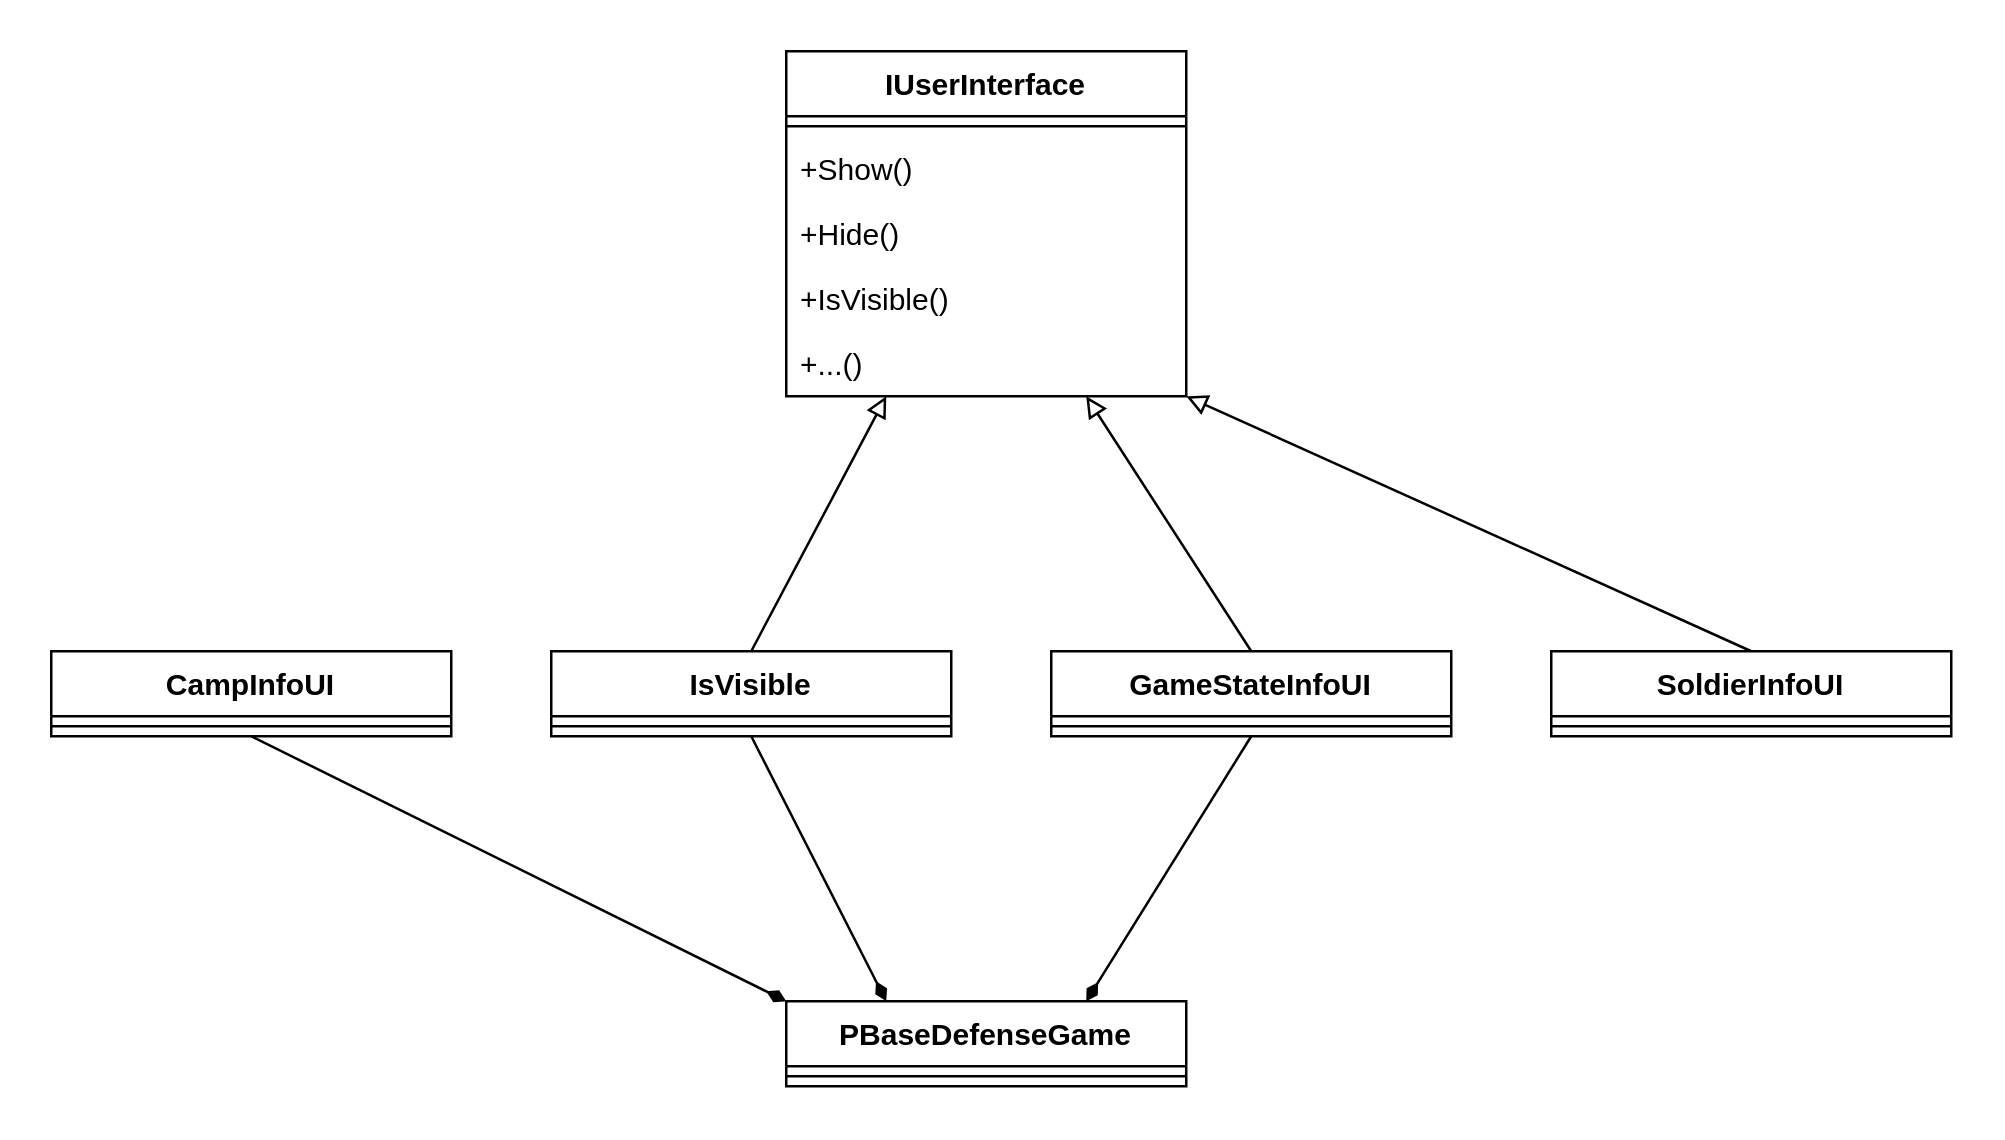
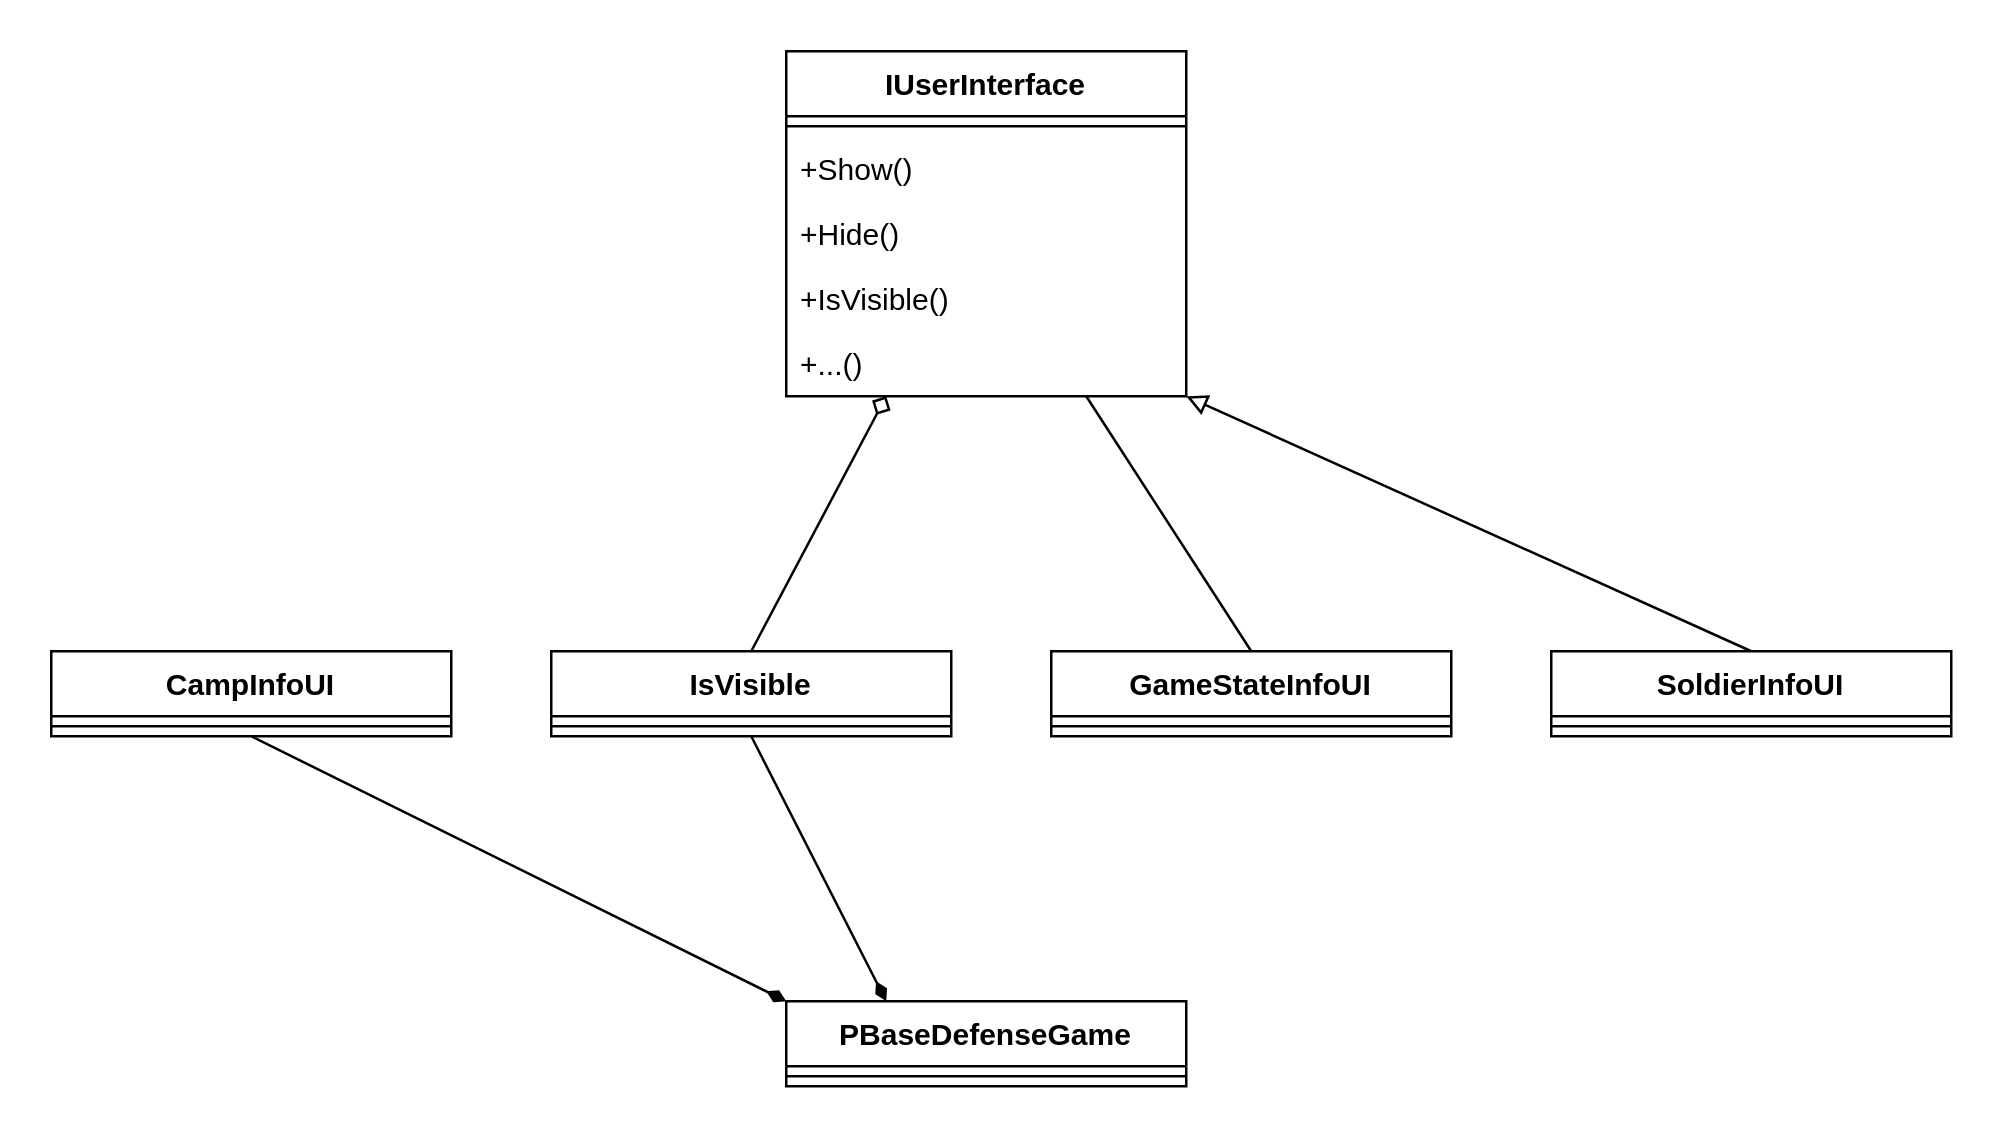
  <mxCell id="0" />
  <mxCell id="1" parent="0" />
  <mxCell id="2" value="IUserInterface" style="swimlane;fontStyle=1;align=center;verticalAlign=top;childLayout=stackLayout;horizontal=1;startSize=26;horizontalStack=0;resizeParent=1;resizeParentMax=0;resizeLast=0;collapsible=1;marginBottom=0;whiteSpace=wrap;html=1;" vertex="1" parent="1"><mxGeometry x="314" y="20" width="160" height="138" as="geometry"><mxRectangle x="334" y="200" width="120" height="30" as="alternateBounds" /></mxGeometry></mxCell>
  <mxCell id="3" value="" style="line;strokeWidth=1;fillColor=none;align=left;verticalAlign=middle;spacingTop=-1;spacingLeft=3;spacingRight=3;rotatable=0;labelPosition=right;points=[];portConstraint=eastwest;strokeColor=inherit;" vertex="1" parent="2"><mxGeometry y="26" width="160" height="8" as="geometry" /></mxCell>
  <mxCell id="4" value="+Show()" style="text;strokeColor=none;fillColor=none;align=left;verticalAlign=top;spacingLeft=4;spacingRight=4;overflow=hidden;rotatable=0;points=[[0,0.5],[1,0.5]];portConstraint=eastwest;whiteSpace=wrap;html=1;" vertex="1" parent="2"><mxGeometry y="34" width="160" height="26" as="geometry" /></mxCell>
  <mxCell id="5" value="+Hide()" style="text;strokeColor=none;fillColor=none;align=left;verticalAlign=top;spacingLeft=4;spacingRight=4;overflow=hidden;rotatable=0;points=[[0,0.5],[1,0.5]];portConstraint=eastwest;whiteSpace=wrap;html=1;" vertex="1" parent="2"><mxGeometry y="60" width="160" height="26" as="geometry" /></mxCell>
  <mxCell id="6" value="+IsVisible()" style="text;strokeColor=none;fillColor=none;align=left;verticalAlign=top;spacingLeft=4;spacingRight=4;overflow=hidden;rotatable=0;points=[[0,0.5],[1,0.5]];portConstraint=eastwest;whiteSpace=wrap;html=1;" vertex="1" parent="2"><mxGeometry y="86" width="160" height="26" as="geometry" /></mxCell>
  <mxCell id="7" value="+...()" style="text;strokeColor=none;fillColor=none;align=left;verticalAlign=top;spacingLeft=4;spacingRight=4;overflow=hidden;rotatable=0;points=[[0,0.5],[1,0.5]];portConstraint=eastwest;whiteSpace=wrap;html=1;" vertex="1" parent="2"><mxGeometry y="112" width="160" height="26" as="geometry" /></mxCell>
  <mxCell id="8" style="edgeStyle=none;rounded=0;orthogonalLoop=1;jettySize=auto;html=1;exitX=0.5;exitY=1;exitDx=0;exitDy=0;entryX=0.25;entryY=0;entryDx=0;entryDy=0;endArrow=diamondThin;endFill=1;" edge="1" parent="1" source="10" target="22"><mxGeometry relative="1" as="geometry" /></mxCell>
- <mxCell id="9" style="edgeStyle=none;rounded=0;orthogonalLoop=1;jettySize=auto;html=1;exitX=0.5;exitY=0;exitDx=0;exitDy=0;entryX=0.25;entryY=1;entryDx=0;entryDy=0;endArrow=block;endFill=0;" edge="1" parent="1" source="10" target="2"><mxGeometry relative="1" as="geometry" /></mxCell>
+ <mxCell id="9" style="edgeStyle=none;rounded=0;orthogonalLoop=1;jettySize=auto;html=1;exitX=0.5;exitY=0;exitDx=0;exitDy=0;entryX=0.25;entryY=1;entryDx=0;entryDy=0;endArrow=diamond;endFill=0;" edge="1" parent="1" source="10" target="2"><mxGeometry relative="1" as="geometry" /></mxCell>
  <mxCell id="10" value="IsVisible" style="swimlane;fontStyle=1;align=center;verticalAlign=top;childLayout=stackLayout;horizontal=1;startSize=26;horizontalStack=0;resizeParent=1;resizeParentMax=0;resizeLast=0;collapsible=1;marginBottom=0;whiteSpace=wrap;html=1;" vertex="1" parent="1"><mxGeometry x="220" y="260" width="160" height="34" as="geometry" /></mxCell>
  <mxCell id="11" value="" style="line;strokeWidth=1;fillColor=none;align=left;verticalAlign=middle;spacingTop=-1;spacingLeft=3;spacingRight=3;rotatable=0;labelPosition=right;points=[];portConstraint=eastwest;strokeColor=inherit;" vertex="1" parent="10"><mxGeometry y="26" width="160" height="8" as="geometry" /></mxCell>
- <mxCell id="12" style="edgeStyle=none;rounded=0;orthogonalLoop=1;jettySize=auto;html=1;exitX=0.5;exitY=1;exitDx=0;exitDy=0;entryX=0.75;entryY=0;entryDx=0;entryDy=0;endArrow=diamondThin;endFill=1;" edge="1" parent="1" source="14" target="22"><mxGeometry relative="1" as="geometry" /></mxCell>
- <mxCell id="13" style="edgeStyle=none;rounded=0;orthogonalLoop=1;jettySize=auto;html=1;exitX=0.5;exitY=0;exitDx=0;exitDy=0;entryX=0.75;entryY=1;entryDx=0;entryDy=0;endArrow=block;endFill=0;" edge="1" parent="1" source="14" target="2"><mxGeometry relative="1" as="geometry" /></mxCell>
+ <mxCell id="13" style="edgeStyle=none;rounded=0;orthogonalLoop=1;jettySize=auto;html=1;exitX=0.5;exitY=0;exitDx=0;exitDy=0;entryX=0.75;entryY=1;entryDx=0;entryDy=0;endArrow=none;endFill=0;" edge="1" parent="1" source="14" target="2"><mxGeometry relative="1" as="geometry" /></mxCell>
  <mxCell id="14" value="GameStateInfoUI" style="swimlane;fontStyle=1;align=center;verticalAlign=top;childLayout=stackLayout;horizontal=1;startSize=26;horizontalStack=0;resizeParent=1;resizeParentMax=0;resizeLast=0;collapsible=1;marginBottom=0;whiteSpace=wrap;html=1;" vertex="1" parent="1"><mxGeometry x="420" y="260" width="160" height="34" as="geometry" /></mxCell>
  <mxCell id="15" value="" style="line;strokeWidth=1;fillColor=none;align=left;verticalAlign=middle;spacingTop=-1;spacingLeft=3;spacingRight=3;rotatable=0;labelPosition=right;points=[];portConstraint=eastwest;strokeColor=inherit;" vertex="1" parent="14"><mxGeometry y="26" width="160" height="8" as="geometry" /></mxCell>
  <mxCell id="16" style="edgeStyle=none;rounded=0;orthogonalLoop=1;jettySize=auto;html=1;exitX=0.5;exitY=0;exitDx=0;exitDy=0;entryX=1;entryY=1;entryDx=0;entryDy=0;endArrow=block;endFill=0;" edge="1" parent="1" source="17" target="2"><mxGeometry relative="1" as="geometry" /></mxCell>
  <mxCell id="17" value="SoldierInfoUI" style="swimlane;fontStyle=1;align=center;verticalAlign=top;childLayout=stackLayout;horizontal=1;startSize=26;horizontalStack=0;resizeParent=1;resizeParentMax=0;resizeLast=0;collapsible=1;marginBottom=0;whiteSpace=wrap;html=1;" vertex="1" parent="1"><mxGeometry x="620" y="260" width="160" height="34" as="geometry" /></mxCell>
  <mxCell id="18" value="" style="line;strokeWidth=1;fillColor=none;align=left;verticalAlign=middle;spacingTop=-1;spacingLeft=3;spacingRight=3;rotatable=0;labelPosition=right;points=[];portConstraint=eastwest;strokeColor=inherit;" vertex="1" parent="17"><mxGeometry y="26" width="160" height="8" as="geometry" /></mxCell>
  <mxCell id="19" style="edgeStyle=none;rounded=0;orthogonalLoop=1;jettySize=auto;html=1;exitX=0.5;exitY=1;exitDx=0;exitDy=0;entryX=0;entryY=0;entryDx=0;entryDy=0;endArrow=diamondThin;endFill=1;" edge="1" parent="1" source="20" target="22"><mxGeometry relative="1" as="geometry" /></mxCell>
  <mxCell id="20" value="CampInfoUI" style="swimlane;fontStyle=1;align=center;verticalAlign=top;childLayout=stackLayout;horizontal=1;startSize=26;horizontalStack=0;resizeParent=1;resizeParentMax=0;resizeLast=0;collapsible=1;marginBottom=0;whiteSpace=wrap;html=1;" vertex="1" parent="1"><mxGeometry x="20" y="260" width="160" height="34" as="geometry" /></mxCell>
  <mxCell id="21" value="" style="line;strokeWidth=1;fillColor=none;align=left;verticalAlign=middle;spacingTop=-1;spacingLeft=3;spacingRight=3;rotatable=0;labelPosition=right;points=[];portConstraint=eastwest;strokeColor=inherit;" vertex="1" parent="20"><mxGeometry y="26" width="160" height="8" as="geometry" /></mxCell>
  <mxCell id="22" value="PBaseDefenseGame" style="swimlane;fontStyle=1;align=center;verticalAlign=top;childLayout=stackLayout;horizontal=1;startSize=26;horizontalStack=0;resizeParent=1;resizeParentMax=0;resizeLast=0;collapsible=1;marginBottom=0;whiteSpace=wrap;html=1;" vertex="1" parent="1"><mxGeometry x="314" y="400" width="160" height="34" as="geometry" /></mxCell>
  <mxCell id="23" value="" style="line;strokeWidth=1;fillColor=none;align=left;verticalAlign=middle;spacingTop=-1;spacingLeft=3;spacingRight=3;rotatable=0;labelPosition=right;points=[];portConstraint=eastwest;strokeColor=inherit;" vertex="1" parent="22"><mxGeometry y="26" width="160" height="8" as="geometry" /></mxCell>
